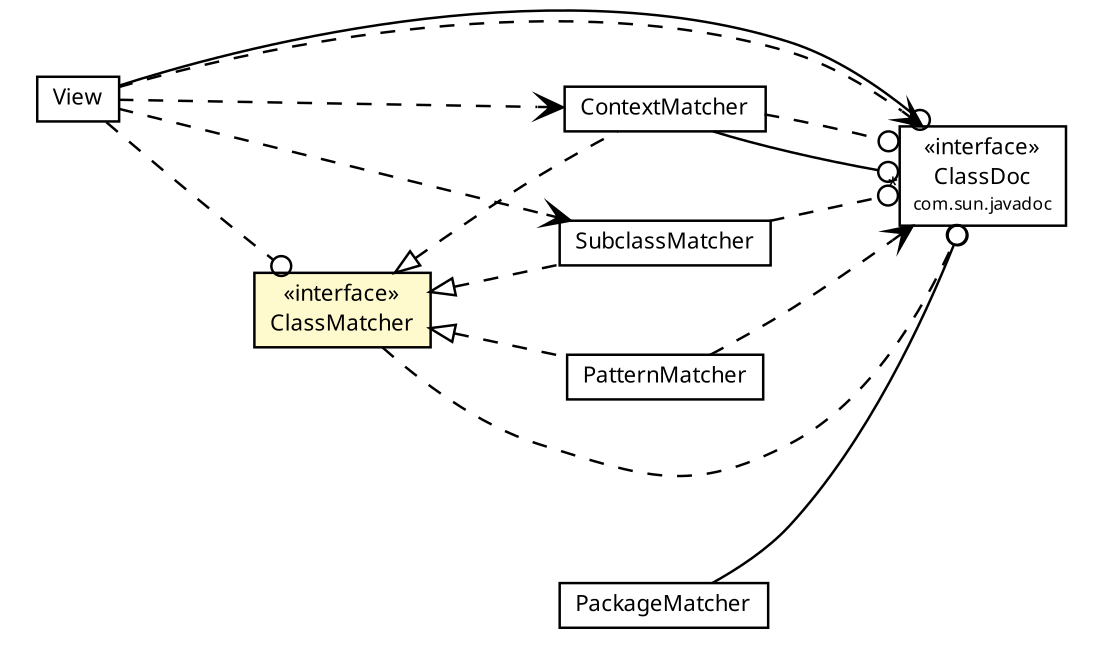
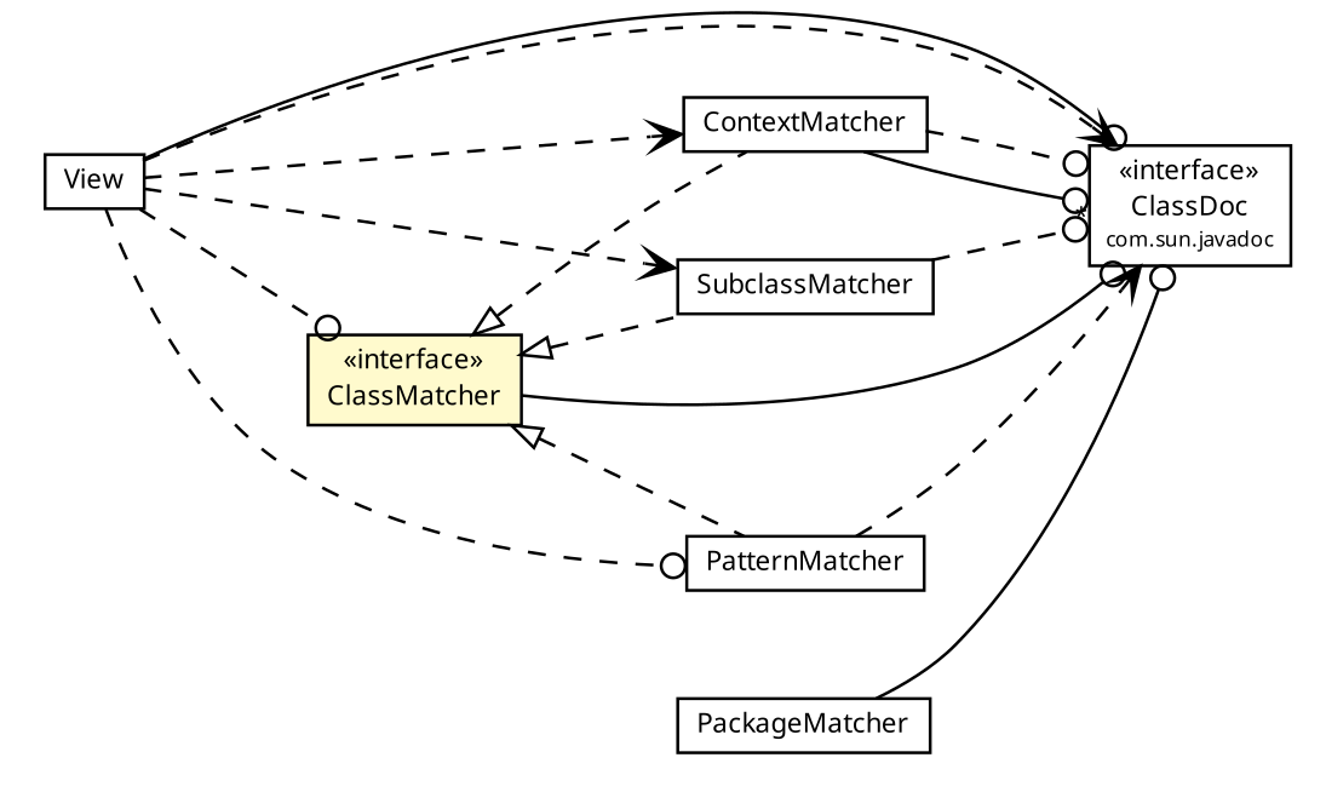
  digraph {
    fontname="Noto Sans"
    rankdir=LR
    node [fontcolor=black fontname="Noto Sans" fontsize=9.0 shape=plaintext]
    edge [arrowhead=odot color=black fontcolor=black fontname="Noto Sans" fontsize=10.0 headport=p labelfontname=arial labelfontsize=10 style=dashed tailport=p]
    n1 [label=<<table border="0" cellborder="1" cellspacing="0" cellpadding="2" port="p" href="./View.html"> 		<tr><td><table border="0" cellspacing="0" cellpadding="1"> 			<tr><td> View </td></tr> 		</table></td></tr> 		</table>>]
    n2 [label=<<table border="0" cellborder="1" cellspacing="0" cellpadding="2" port="p" href="./ContextMatcher.html"> 		<tr><td><table border="0" cellspacing="0" cellpadding="1"> 			<tr><td> ContextMatcher </td></tr> 		</table></td></tr> 		</table>>]
    n3 [label=<<table border="0" cellborder="1" cellspacing="0" cellpadding="2" port="p" href="./SubclassMatcher.html"> 		<tr><td><table border="0" cellspacing="0" cellpadding="1"> 			<tr><td> SubclassMatcher </td></tr> 		</table></td></tr> 		</table>>]
    n4 [label=<<table border="0" cellborder="1" cellspacing="0" cellpadding="2" port="p" href="./PatternMatcher.html"> 		<tr><td><table border="0" cellspacing="0" cellpadding="1"> 			<tr><td> PatternMatcher </td></tr> 		</table></td></tr> 		</table>>]
    n5 [label=<<table border="0" cellborder="1" cellspacing="0" cellpadding="2" port="p" bgcolor="lemonChiffon" href="./ClassMatcher.html"> 		<tr><td><table border="0" cellspacing="0" cellpadding="1"> 			<tr><td> &laquo;interface&raquo; </td></tr> 			<tr><td> ClassMatcher </td></tr> 		</table></td></tr> 		</table>>]
    n6 [label=<<table border="0" cellborder="1" cellspacing="0" cellpadding="2" port="p" href="http://java.sun.com/j2se/1.5.0/docs/guide/javadoc/doclet/spec/com/sun/javadoc/ClassDoc.html"> 		<tr><td><table border="0" cellspacing="0" cellpadding="1"> 			<tr><td> &laquo;interface&raquo; </td></tr> 			<tr><td> ClassDoc </td></tr> 			<tr><td><font point-size="7.0"> com.sun.javadoc </font></td></tr> 		</table></td></tr> 		</table>>]
    n7 [label=<<table border="0" cellborder="1" cellspacing="0" cellpadding="2" port="p" href="./PackageMatcher.html"> 		<tr><td><table border="0" cellspacing="0" cellpadding="1"> 			<tr><td> PackageMatcher </td></tr> 		</table></td></tr> 		</table>>]
    n1 -> n2 [arrowhead=vee]
    n1 -> n3 [arrowhead=vee]
+   n1 -> n4
    n1 -> n5
    n1 -> n6 [style=""]
    n1 -> n6 [arrowhead=vee]
    n2 -> n6 [headlabel="*" style=""]
    n2 -> n6
    n3 -> n6
    n4 -> n6 [arrowhead=vee]
    n5 -> n2 [arrowtail=empty dir=back fontsize=10 arrowhead="" color="" fontcolor=""]
    n5 -> n3 [arrowtail=empty dir=back fontsize=10 arrowhead="" color="" fontcolor=""]
    n5 -> n4 [arrowtail=empty dir=back fontsize=10 arrowhead="" color="" fontcolor=""]
-   n5 -> n6
+   n5 -> n6 [style=solid]
    n7 -> n6 [style=solid]
  }
